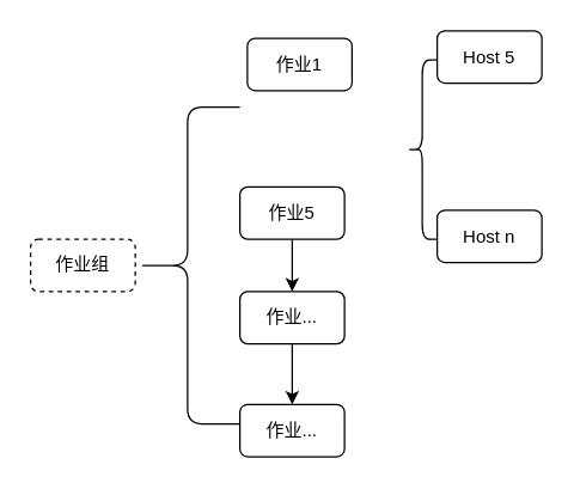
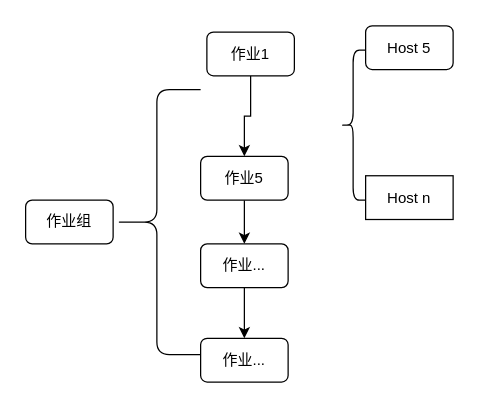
  <mxCell id="0" />
  <mxCell id="1" parent="0" />
  <mxCell id="2" value="" style="shape=curlyBracket;whiteSpace=wrap;html=1;rounded=1;" parent="1" vertex="1"><mxGeometry x="90" y="71" width="70" height="212" as="geometry" /></mxCell>
- <mxCell id="3" value="作业组" style="whiteSpace=wrap;html=1;rounded=1;dashed=1;" parent="1" vertex="1"><mxGeometry x="20" y="159.5" width="70" height="35" as="geometry" /></mxCell>
+ <mxCell id="3" value="作业组" style="whiteSpace=wrap;html=1;rounded=1;" parent="1" vertex="1"><mxGeometry x="20" y="159.5" width="70" height="35" as="geometry" /></mxCell>
+ <mxCell id="4" value="" style="edgeStyle=orthogonalEdgeStyle;rounded=0;orthogonalLoop=1;jettySize=auto;html=1;" edge="1" parent="1" source="5" target="10"><mxGeometry relative="1" as="geometry" /></mxCell>
  <mxCell id="5" value="作业1" style="whiteSpace=wrap;html=1;rounded=1;" parent="1" vertex="1"><mxGeometry x="165" y="25" width="70" height="35" as="geometry" /></mxCell>
  <mxCell id="6" value="" style="shape=curlyBracket;whiteSpace=wrap;html=1;rounded=1;" parent="1" vertex="1"><mxGeometry x="272" y="39.5" width="20" height="120" as="geometry" /></mxCell>
  <mxCell id="7" value="Host 5" style="whiteSpace=wrap;html=1;rounded=1;" parent="1" vertex="1"><mxGeometry x="292" y="20" width="70" height="35" as="geometry" /></mxCell>
- <mxCell id="8" value="Host n" style="whiteSpace=wrap;html=1;rounded=1;" parent="1" vertex="1"><mxGeometry x="292" y="140" width="70" height="35" as="geometry" /></mxCell>
+ <mxCell id="8" value="Host n" style="whiteSpace=wrap;html=1;rounded=0;" parent="1" vertex="1"><mxGeometry x="292" y="140" width="70" height="35" as="geometry" /></mxCell>
  <mxCell id="9" value="" style="edgeStyle=orthogonalEdgeStyle;rounded=0;orthogonalLoop=1;jettySize=auto;html=1;" edge="1" parent="1" source="10" target="12"><mxGeometry relative="1" as="geometry" /></mxCell>
  <mxCell id="10" value="作业5" style="whiteSpace=wrap;html=1;rounded=1;" vertex="1" parent="1"><mxGeometry x="160" y="124.5" width="70" height="35" as="geometry" /></mxCell>
  <mxCell id="11" value="" style="edgeStyle=orthogonalEdgeStyle;rounded=0;orthogonalLoop=1;jettySize=auto;html=1;" edge="1" parent="1" source="12" target="13"><mxGeometry relative="1" as="geometry" /></mxCell>
  <mxCell id="12" value="作业..." style="whiteSpace=wrap;html=1;rounded=1;" vertex="1" parent="1"><mxGeometry x="160" y="194.5" width="70" height="35" as="geometry" /></mxCell>
  <mxCell id="13" value="作业..." style="whiteSpace=wrap;html=1;rounded=1;" vertex="1" parent="1"><mxGeometry x="160" y="270" width="70" height="35" as="geometry" /></mxCell>
